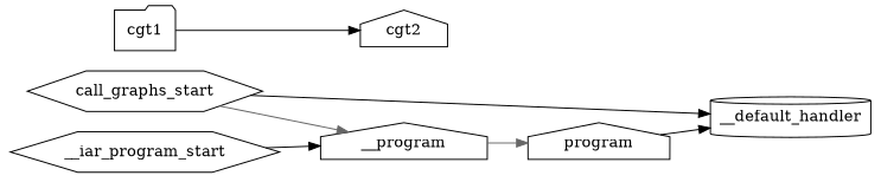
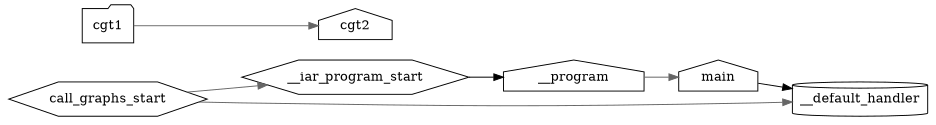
  digraph {
    rankdir=LR
    node [shape=house]
    edge [color=gray40]
    call_graphs_start [shape=hexagon]
    __iar_program_start [shape=hexagon]
    __default_handler [shape=cylinder]
    n4 [label=__program]
-   main [label=program]
+   main
    cgt1 [shape=folder]
    cgt2
-   call_graphs_start -> n4
-   call_graphs_start -> __default_handler [color=black]
+   call_graphs_start -> __iar_program_start
+   call_graphs_start -> __default_handler
    __iar_program_start -> n4 [color=black]
    n4 -> main
    main -> __default_handler [color=black]
-   cgt1 -> cgt2 [color=black]
+   cgt1 -> cgt2
  }
